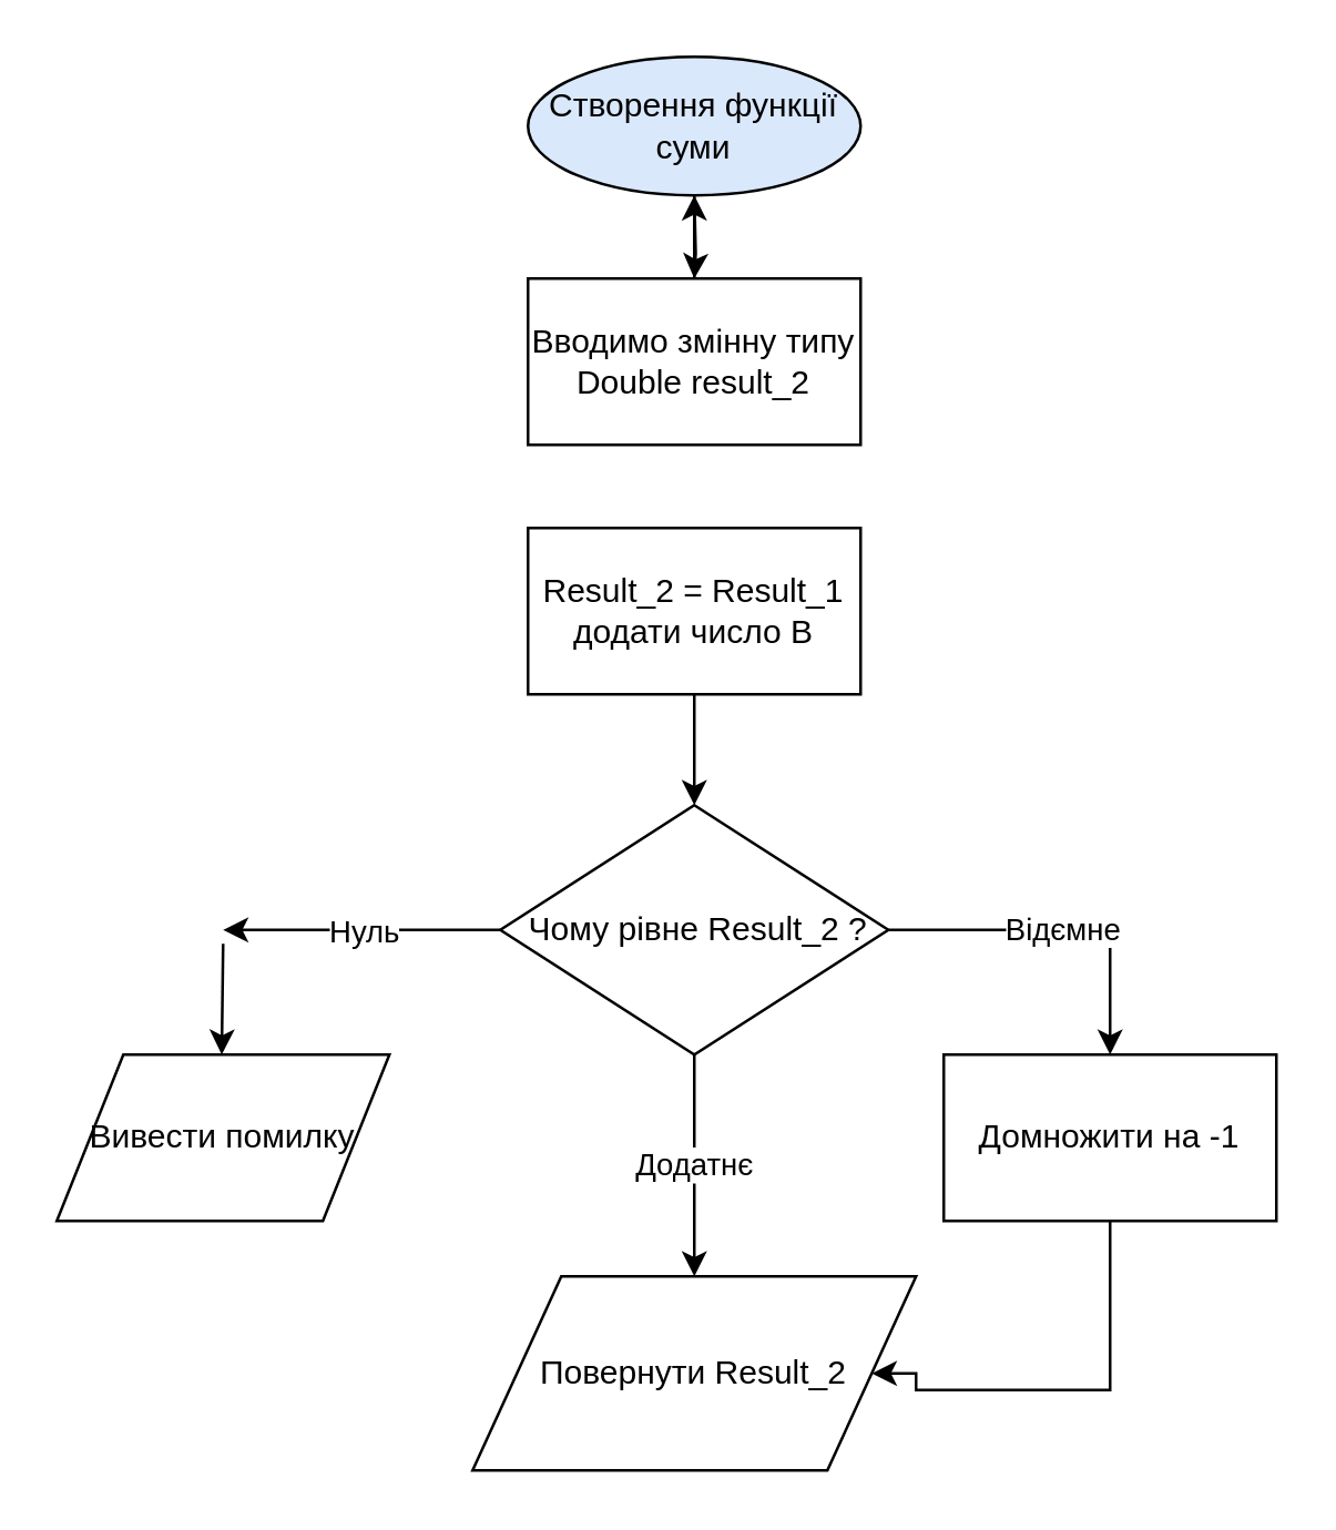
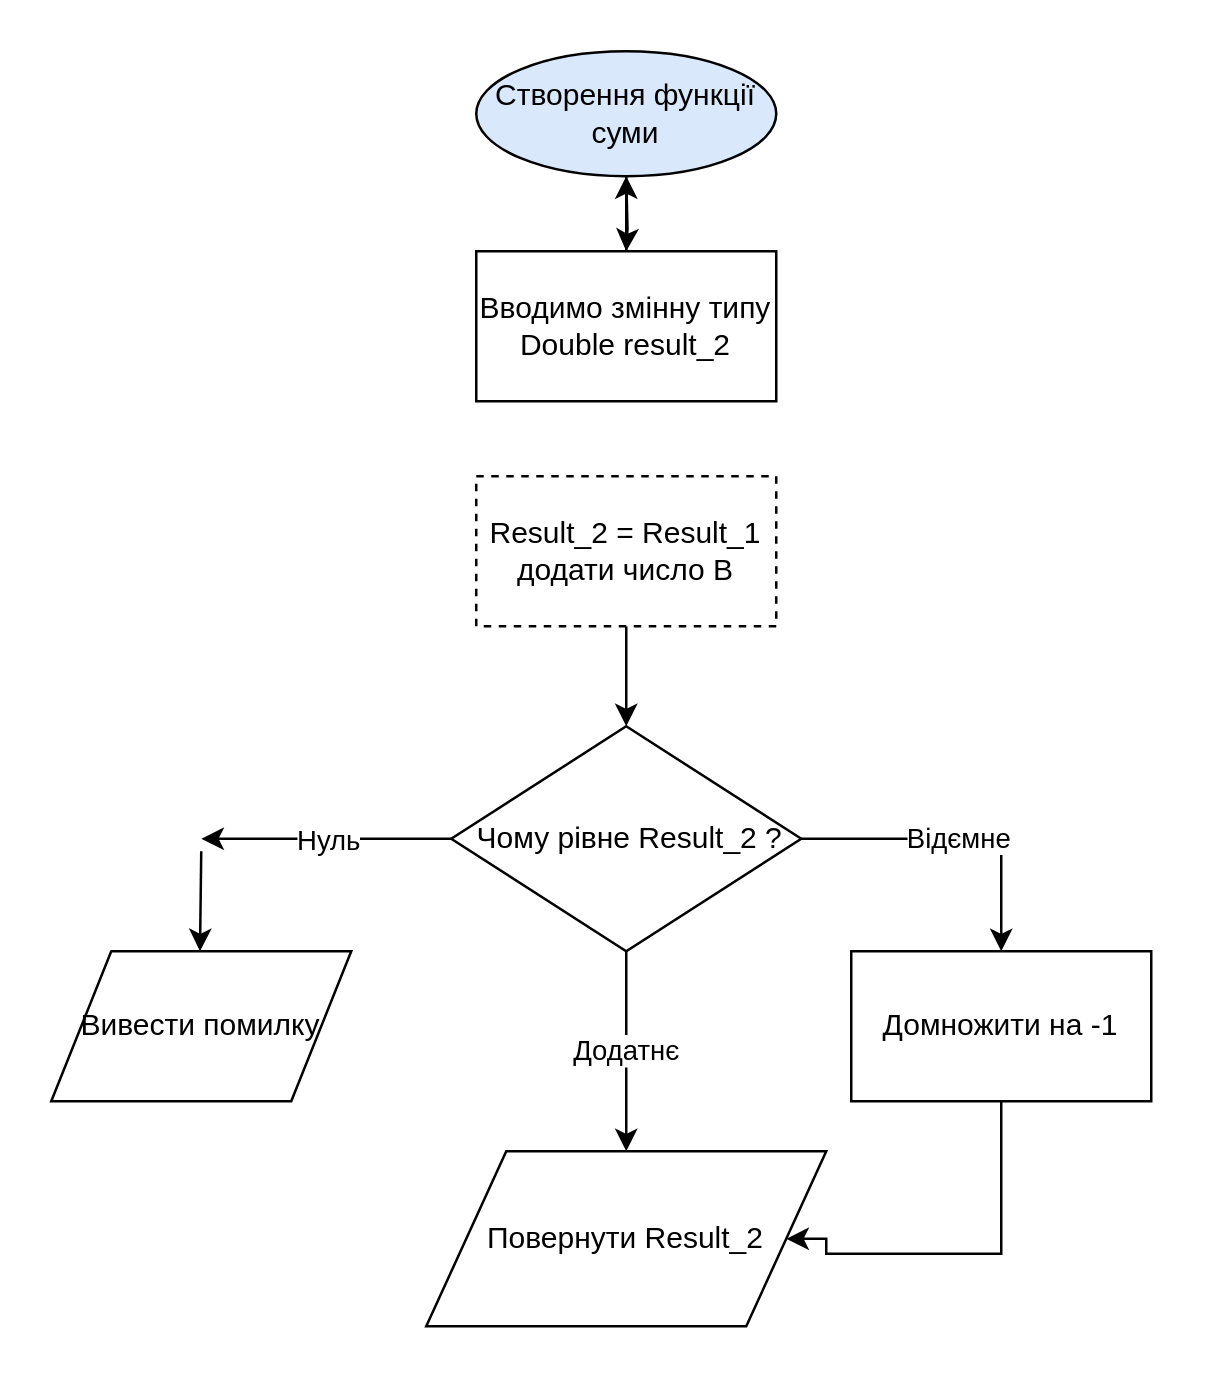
  <mxCell id="0" />
  <mxCell id="1" parent="0" />
  <mxCell id="2" value="" style="edgeStyle=orthogonalEdgeStyle;rounded=0;orthogonalLoop=1;jettySize=auto;html=1;" edge="1" parent="1" target="5"><mxGeometry relative="1" as="geometry"><mxPoint x="250" y="70" as="sourcePoint" /></mxGeometry></mxCell>
  <mxCell id="3" value="Створення функції суми" style="ellipse;whiteSpace=wrap;html=1;fillColor=#dae8fc;" vertex="1" parent="1"><mxGeometry x="190" y="20" width="120" height="50" as="geometry" /></mxCell>
  <mxCell id="4" value="" style="edgeStyle=orthogonalEdgeStyle;rounded=0;orthogonalLoop=1;jettySize=auto;html=1;" edge="1" parent="1" source="5" target="3"><mxGeometry relative="1" as="geometry" /></mxCell>
  <mxCell id="5" value="Вводимо змінну типу Double result_2" style="rounded=0;whiteSpace=wrap;html=1;" vertex="1" parent="1"><mxGeometry x="190" y="100" width="120" height="60" as="geometry" /></mxCell>
  <mxCell id="6" value="" style="edgeStyle=orthogonalEdgeStyle;rounded=0;orthogonalLoop=1;jettySize=auto;html=1;" edge="1" parent="1" source="7" target="11"><mxGeometry relative="1" as="geometry" /></mxCell>
- <mxCell id="7" value="Result_2 = Result_1 додати число В" style="rounded=0;whiteSpace=wrap;html=1;" vertex="1" parent="1"><mxGeometry x="190" y="190" width="120" height="60" as="geometry" /></mxCell>
+ <mxCell id="7" value="Result_2 = Result_1 додати число В" style="rounded=0;whiteSpace=wrap;html=1;dashed=1;" vertex="1" parent="1"><mxGeometry x="190" y="190" width="120" height="60" as="geometry" /></mxCell>
  <mxCell id="8" value="Відємне" style="edgeStyle=orthogonalEdgeStyle;rounded=0;orthogonalLoop=1;jettySize=auto;html=1;entryX=0.5;entryY=0;entryDx=0;entryDy=0;" edge="1" parent="1" source="11" target="15"><mxGeometry relative="1" as="geometry"><mxPoint x="410" y="335" as="targetPoint" /><Array as="points"><mxPoint x="400" y="335" /></Array></mxGeometry></mxCell>
  <mxCell id="9" value="Нуль" style="edgeStyle=orthogonalEdgeStyle;rounded=0;orthogonalLoop=1;jettySize=auto;html=1;" edge="1" parent="1" source="11"><mxGeometry relative="1" as="geometry"><mxPoint x="80" y="335" as="targetPoint" /></mxGeometry></mxCell>
  <mxCell id="10" value="Додатнє" style="edgeStyle=orthogonalEdgeStyle;rounded=0;orthogonalLoop=1;jettySize=auto;html=1;" edge="1" parent="1" source="11"><mxGeometry relative="1" as="geometry"><mxPoint x="250" y="460" as="targetPoint" /></mxGeometry></mxCell>
  <mxCell id="11" value="&amp;nbsp;Чому рівне Result_2 ?" style="rhombus;whiteSpace=wrap;html=1;" vertex="1" parent="1"><mxGeometry x="180" y="290" width="140" height="90" as="geometry" /></mxCell>
  <mxCell id="12" value="Вивести помилку" style="shape=parallelogram;perimeter=parallelogramPerimeter;whiteSpace=wrap;html=1;" vertex="1" parent="1"><mxGeometry x="20" y="380" width="120" height="60" as="geometry" /></mxCell>
  <mxCell id="13" value="" style="endArrow=classic;html=1;" edge="1" parent="1"><mxGeometry width="50" height="50" relative="1" as="geometry"><mxPoint x="80" y="340" as="sourcePoint" /><mxPoint x="79.5" y="380" as="targetPoint" /></mxGeometry></mxCell>
  <mxCell id="14" style="edgeStyle=orthogonalEdgeStyle;rounded=0;orthogonalLoop=1;jettySize=auto;html=1;entryX=1;entryY=0.5;entryDx=0;entryDy=0;" edge="1" parent="1" source="15" target="16"><mxGeometry relative="1" as="geometry"><mxPoint x="300" y="500" as="targetPoint" /><Array as="points"><mxPoint x="400" y="501" /><mxPoint x="330" y="501" /><mxPoint x="330" y="495" /></Array></mxGeometry></mxCell>
  <mxCell id="15" value="Домножити на -1" style="rounded=0;whiteSpace=wrap;html=1;" vertex="1" parent="1"><mxGeometry x="340" y="380" width="120" height="60" as="geometry" /></mxCell>
  <mxCell id="16" value="Повернути Result_2" style="shape=parallelogram;perimeter=parallelogramPerimeter;whiteSpace=wrap;html=1;" vertex="1" parent="1"><mxGeometry x="170" y="460" width="160" height="70" as="geometry" /></mxCell>
